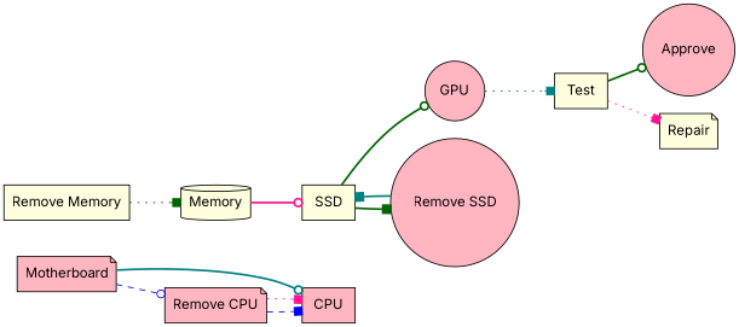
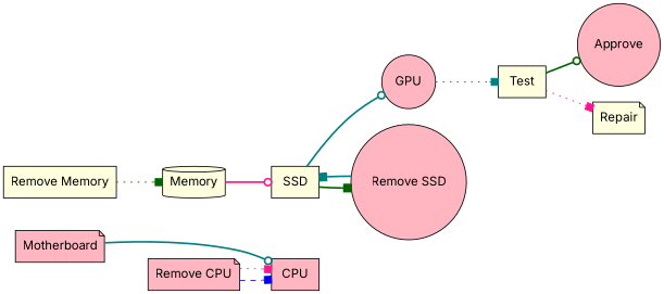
  digraph {
    fontname=Inter
    rankdir=LR
    node [fillcolor=lightpink fontname=Inter shape=box style=filled]
    edge [arrowhead=box color=darkgreen fontname=Inter style=bold]
    CPU
    Motherboard [shape=note]
    "Remove CPU" [shape=note]
    Memory [fillcolor=lightyellow shape=cylinder]
    SSD [fillcolor=lightyellow]
    GPU [shape=circle]
    "Remove SSD" [shape=circle]
    "Remove Memory" [fillcolor=lightyellow]
    Test [fillcolor=lightyellow]
    Approve [shape=circle]
    Repair [fillcolor=lightyellow shape=note]
    Motherboard -> CPU [arrowhead=odot color=teal]
-   Motherboard -> "Remove CPU" [arrowhead=odot color=blue style=dashed]
    "Remove CPU" -> CPU [color=blue style=dashed]
    "Remove CPU" -> CPU [color=deeppink style=dotted]
    Memory -> SSD [arrowhead=odot color=deeppink]
-   SSD -> GPU [arrowhead=odot]
+   SSD -> GPU [arrowhead=odot color=teal]
    SSD -> "Remove SSD"
    GPU -> Test [color=teal style=dotted]
    "Remove SSD" -> SSD [color=teal]
    "Remove Memory" -> Memory [style=dotted]
    Test -> Approve [arrowhead=odot]
    Test -> Repair [color=deeppink style=dotted]
  }
